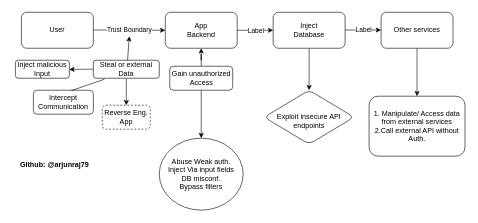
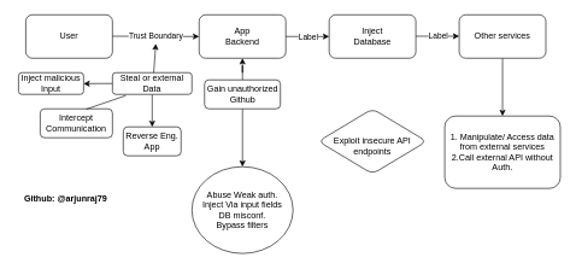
  <mxCell id="0" />
  <mxCell id="1" parent="0" />
  <mxCell id="2" value="User" style="rounded=1;whiteSpace=wrap;html=1;align=center;" vertex="1" parent="1"><mxGeometry x="35" y="20" width="120" height="60" as="geometry" /></mxCell>
  <mxCell id="3" value="App&lt;div&gt;Backend&lt;/div&gt;" style="rounded=1;whiteSpace=wrap;html=1;" vertex="1" parent="1"><mxGeometry x="275" y="20" width="120" height="60" as="geometry" /></mxCell>
- <mxCell id="4" value="" style="edgeStyle=orthogonalEdgeStyle;rounded=0;orthogonalLoop=1;jettySize=auto;html=1;" edge="1" parent="1" source="5" target="26"><mxGeometry relative="1" as="geometry" /></mxCell>
  <mxCell id="5" value="Inject&lt;div&gt;Database&lt;/div&gt;" style="rounded=1;whiteSpace=wrap;html=1;" vertex="1" parent="1"><mxGeometry x="455" y="20" width="120" height="60" as="geometry" /></mxCell>
  <mxCell id="6" value="" style="edgeStyle=orthogonalEdgeStyle;rounded=0;orthogonalLoop=1;jettySize=auto;html=1;" edge="1" parent="1" source="7" target="27"><mxGeometry relative="1" as="geometry" /></mxCell>
  <mxCell id="7" value="Other services" style="rounded=1;whiteSpace=wrap;html=1;" vertex="1" parent="1"><mxGeometry x="635" y="20" width="120" height="60" as="geometry" /></mxCell>
  <mxCell id="8" value="" style="endArrow=classic;html=1;rounded=0;entryX=0;entryY=0.5;entryDx=0;entryDy=0;" edge="1" parent="1" target="3"><mxGeometry relative="1" as="geometry"><mxPoint x="155" y="49.57" as="sourcePoint" /><mxPoint x="255" y="49.57" as="targetPoint" /></mxGeometry></mxCell>
  <mxCell id="9" value="Trust Boundary" style="edgeLabel;resizable=0;html=1;;align=center;verticalAlign=middle;" connectable="0" vertex="1" parent="8"><mxGeometry relative="1" as="geometry" /></mxCell>
  <mxCell id="10" value="" style="endArrow=classic;html=1;rounded=0;" edge="1" parent="1"><mxGeometry relative="1" as="geometry"><mxPoint x="395" y="50" as="sourcePoint" /><mxPoint x="455" y="50" as="targetPoint" /></mxGeometry></mxCell>
  <mxCell id="11" value="Label" style="edgeLabel;resizable=0;html=1;;align=center;verticalAlign=middle;" connectable="0" vertex="1" parent="10"><mxGeometry relative="1" as="geometry" /></mxCell>
  <mxCell id="12" value="" style="endArrow=classic;html=1;rounded=0;" edge="1" parent="1"><mxGeometry relative="1" as="geometry"><mxPoint x="575" y="49.57" as="sourcePoint" /><mxPoint x="635" y="49.57" as="targetPoint" /></mxGeometry></mxCell>
  <mxCell id="13" value="Label" style="edgeLabel;resizable=0;html=1;;align=center;verticalAlign=middle;" connectable="0" vertex="1" parent="12"><mxGeometry relative="1" as="geometry" /></mxCell>
  <mxCell id="14" value="" style="endArrow=classic;startArrow=classic;html=1;rounded=0;exitX=0.5;exitY=1;exitDx=0;exitDy=0;" edge="1" parent="1" source="17"><mxGeometry width="50" height="50" relative="1" as="geometry"><mxPoint x="215" y="260" as="sourcePoint" /><mxPoint x="215" y="60" as="targetPoint" /></mxGeometry></mxCell>
  <mxCell id="15" style="edgeStyle=orthogonalEdgeStyle;rounded=0;orthogonalLoop=1;jettySize=auto;html=1;exitX=0.5;exitY=1;exitDx=0;exitDy=0;" edge="1" parent="1" source="17" target="19"><mxGeometry relative="1" as="geometry" /></mxCell>
  <mxCell id="16" style="edgeStyle=orthogonalEdgeStyle;rounded=0;orthogonalLoop=1;jettySize=auto;html=1;exitX=0;exitY=0.5;exitDx=0;exitDy=0;" edge="1" parent="1" source="17"><mxGeometry relative="1" as="geometry"><mxPoint x="115" y="115.261" as="targetPoint" /></mxGeometry></mxCell>
  <mxCell id="17" value="Steal or external Data" style="rounded=1;whiteSpace=wrap;html=1;" vertex="1" parent="1"><mxGeometry x="155" y="100" width="110" height="30" as="geometry" /></mxCell>
  <mxCell id="18" value="Intercept Communication" style="rounded=1;whiteSpace=wrap;html=1;" vertex="1" parent="1"><mxGeometry x="55" y="150" width="100" height="40" as="geometry" /></mxCell>
- <mxCell id="19" value="Reverse Eng. App" style="rounded=1;whiteSpace=wrap;html=1;dashed=1;" vertex="1" parent="1"><mxGeometry x="170" y="175" width="80" height="40" as="geometry" /></mxCell>
+ <mxCell id="19" value="Reverse Eng. App" style="rounded=1;whiteSpace=wrap;html=1;" vertex="1" parent="1"><mxGeometry x="170" y="175" width="80" height="40" as="geometry" /></mxCell>
  <mxCell id="20" value="" style="endArrow=none;html=1;rounded=0;entryX=0.168;entryY=1.056;entryDx=0;entryDy=0;entryPerimeter=0;exitX=0.637;exitY=0.013;exitDx=0;exitDy=0;exitPerimeter=0;" edge="1" parent="1" source="18" target="17"><mxGeometry width="50" height="50" relative="1" as="geometry"><mxPoint x="135" y="190" as="sourcePoint" /><mxPoint x="185" y="140" as="targetPoint" /></mxGeometry></mxCell>
  <mxCell id="21" value="Inject malicious Input" style="rounded=1;whiteSpace=wrap;html=1;" vertex="1" parent="1"><mxGeometry x="25" y="100" width="90" height="30" as="geometry" /></mxCell>
  <mxCell id="22" value="" style="edgeStyle=orthogonalEdgeStyle;rounded=0;orthogonalLoop=1;jettySize=auto;html=1;" edge="1" parent="1" source="24" target="3"><mxGeometry relative="1" as="geometry" /></mxCell>
  <mxCell id="23" value="" style="edgeStyle=orthogonalEdgeStyle;rounded=0;orthogonalLoop=1;jettySize=auto;html=1;" edge="1" parent="1" source="24" target="25"><mxGeometry relative="1" as="geometry" /></mxCell>
- <mxCell id="24" value="Gain unauthorized Access" style="rounded=1;whiteSpace=wrap;html=1;" vertex="1" parent="1"><mxGeometry x="282.5" y="110" width="105" height="40" as="geometry" /></mxCell>
+ <mxCell id="24" value="Gain unauthorized Github" style="rounded=1;whiteSpace=wrap;html=1;" vertex="1" parent="1"><mxGeometry x="282.5" y="110" width="105" height="40" as="geometry" /></mxCell>
  <mxCell id="25" value="Abuse Weak auth.&lt;div&gt;Inject Via input fields&lt;/div&gt;&lt;div&gt;DB misconf.&lt;/div&gt;&lt;div&gt;Bypass filters&lt;/div&gt;" style="ellipse;whiteSpace=wrap;html=1;rounded=1;" vertex="1" parent="1"><mxGeometry x="265" y="230" width="140" height="120" as="geometry" /></mxCell>
  <mxCell id="26" value="&lt;div&gt;&lt;br&gt;&lt;/div&gt;Exploit insecure API endpoints" style="rhombus;whiteSpace=wrap;html=1;rounded=1;" vertex="1" parent="1"><mxGeometry x="440" y="150" width="150" height="90" as="geometry" /></mxCell>
  <mxCell id="27" value="1. Manipulate/ Access data from external services&lt;div&gt;2.Call external API without Auth.&lt;/div&gt;" style="whiteSpace=wrap;html=1;rounded=1;" vertex="1" parent="1"><mxGeometry x="615" y="160" width="160" height="100" as="geometry" /></mxCell>
  <mxCell id="28" value="&lt;b&gt;Github: @arjunraj79&lt;/b&gt;" style="text;html=1;align=center;verticalAlign=middle;resizable=0;points=[];autosize=1;strokeColor=none;fillColor=none;" vertex="1" parent="1"><mxGeometry x="20" y="260" width="140" height="30" as="geometry" /></mxCell>
